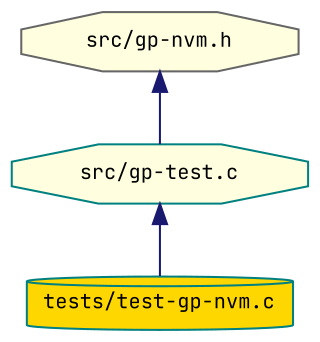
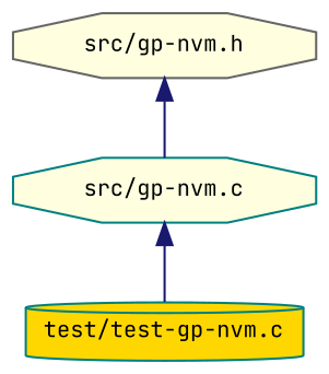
  digraph {
    fontname="JetBrains Mono"
    node [color=teal fillcolor=lightyellow fontname="JetBrains Mono" fontsize=10 shape=octagon style=filled]
    edge [color=midnightblue dir=back fontname="JetBrains Mono" fontsize=10 labelfontname=Helvetica labelfontsize=10 style=solid]
    n1 [color=gray40 fontcolor=black height=0.2 label="src/gp-nvm.h" width=0.4]
-   n2 [height=0.2 label="src/gp-test.c" width=0.4]
-   n3 [fillcolor=gold height=0.2 label="tests/test-gp-nvm.c" shape=cylinder width=0.4]
+   n2 [height=0.2 label="src/gp-nvm.c" width=0.4]
+   n3 [fillcolor=gold height=0.2 label="test/test-gp-nvm.c" shape=cylinder width=0.4]
    n1 -> n2
    n2 -> n3
  }
